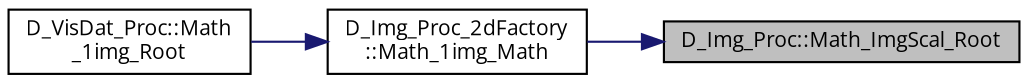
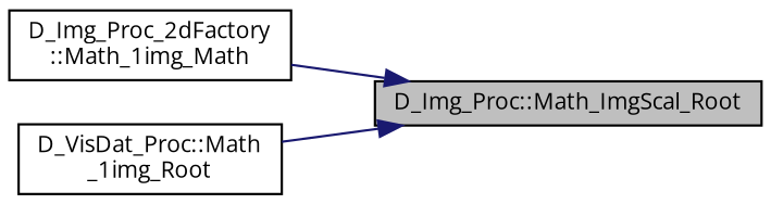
  digraph {
    fontname="Open Sans"
    rankdir=RL
    node [color=black fillcolor=white fontname="Open Sans" fontsize=10 shape=record style=filled]
    edge [color=midnightblue dir=back fontname="Open Sans" fontsize=10 labelfontname=Helvetica labelfontsize=10 style=solid]
    n1 [fillcolor=grey75 fontcolor=black height=0.2 label="D_Img_Proc::Math_ImgScal_Root" width=0.4]
    n2 [height=0.2 label="D_Img_Proc_2dFactory\l::Math_1img_Math" width=0.4]
    n3 [height=0.2 label="D_VisDat_Proc::Math\l_1img_Root" width=0.4]
    n1 -> n2
-   n2 -> n3
+   n1 -> n3
  }
